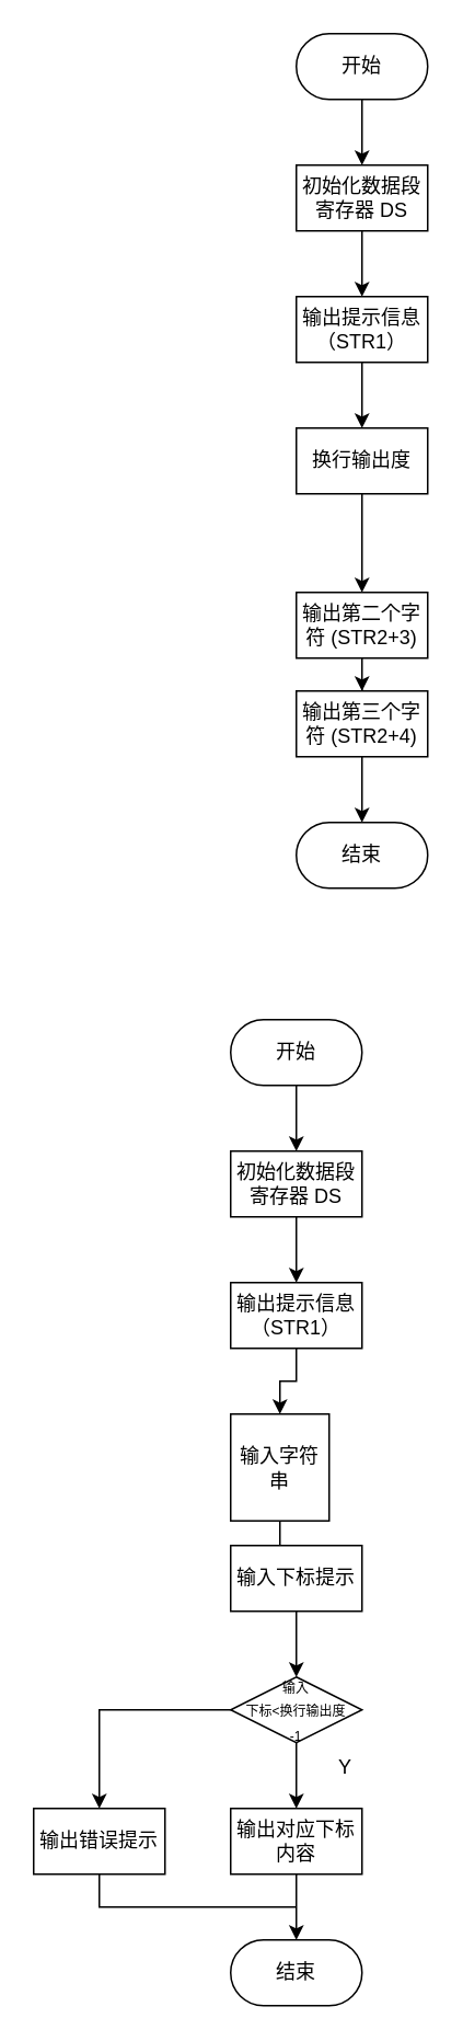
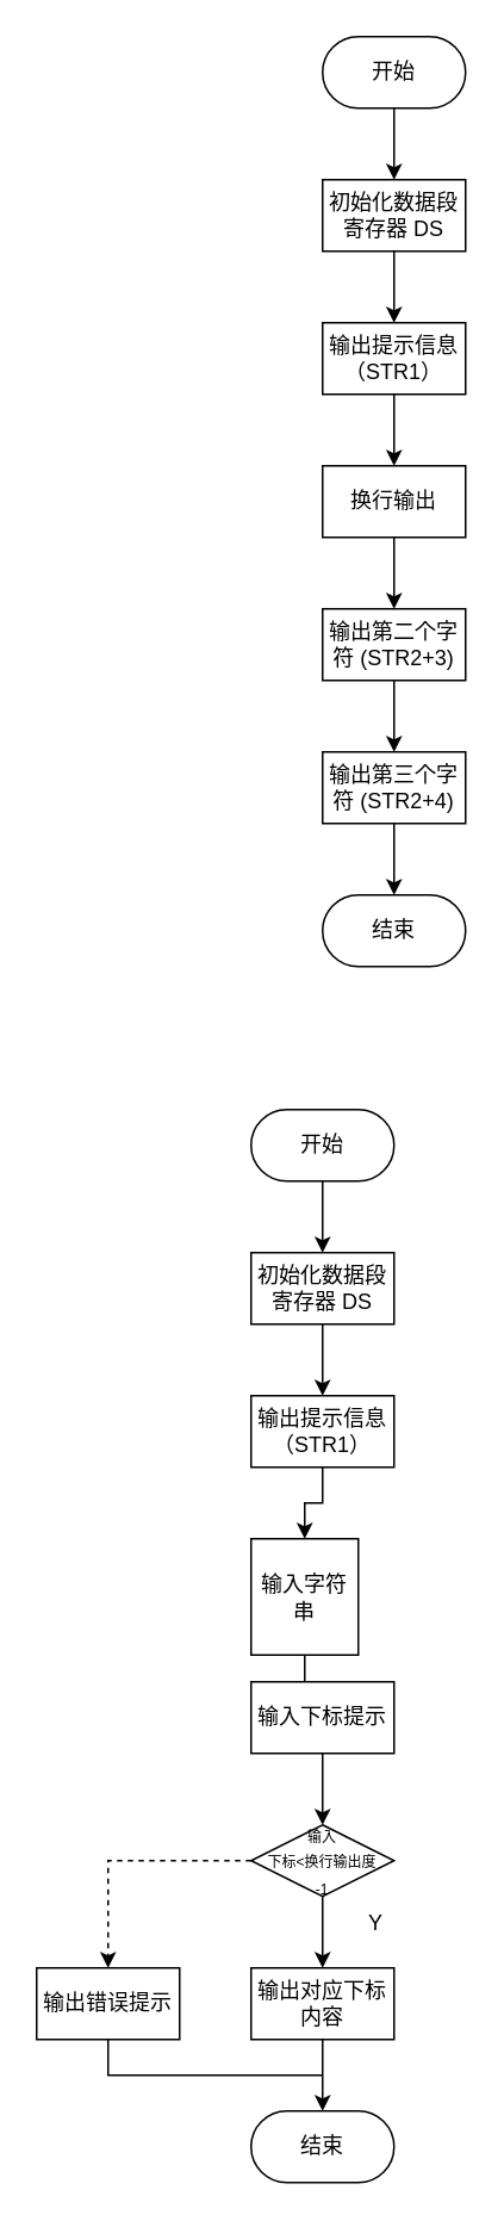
  <mxCell id="0" />
  <mxCell id="1" parent="0" />
  <mxCell id="2" style="edgeStyle=orthogonalEdgeStyle;rounded=0;orthogonalLoop=1;jettySize=auto;html=1;entryX=0.5;entryY=0;entryDx=0;entryDy=0;" parent="1" source="3" target="5" edge="1"><mxGeometry relative="1" as="geometry" /></mxCell>
  <mxCell id="3" value="开始" style="rounded=1;whiteSpace=wrap;html=1;arcSize=50;" parent="1" vertex="1"><mxGeometry x="180" y="20" width="80" height="40" as="geometry" /></mxCell>
  <mxCell id="4" style="edgeStyle=orthogonalEdgeStyle;rounded=0;orthogonalLoop=1;jettySize=auto;html=1;entryX=0.5;entryY=0;entryDx=0;entryDy=0;" parent="1" source="5" target="7" edge="1"><mxGeometry relative="1" as="geometry" /></mxCell>
  <mxCell id="5" value="初始化数据段寄存器 DS" style="rounded=0;whiteSpace=wrap;html=1;" parent="1" vertex="1"><mxGeometry x="180" y="100" width="80" height="40" as="geometry" /></mxCell>
  <mxCell id="6" style="edgeStyle=orthogonalEdgeStyle;rounded=0;orthogonalLoop=1;jettySize=auto;html=1;" parent="1" source="7" target="9" edge="1"><mxGeometry relative="1" as="geometry" /></mxCell>
  <mxCell id="7" value="输出提示信息（STR1）" style="rounded=0;whiteSpace=wrap;html=1;" parent="1" vertex="1"><mxGeometry x="180" y="180" width="80" height="40" as="geometry" /></mxCell>
  <mxCell id="8" style="edgeStyle=orthogonalEdgeStyle;rounded=0;orthogonalLoop=1;jettySize=auto;html=1;entryX=0.5;entryY=0;entryDx=0;entryDy=0;" parent="1" source="9" target="11" edge="1"><mxGeometry relative="1" as="geometry" /></mxCell>
- <mxCell id="9" value="换行输出度" style="rounded=0;whiteSpace=wrap;html=1;" parent="1" vertex="1"><mxGeometry x="180" y="260" width="80" height="40" as="geometry" /></mxCell>
+ <mxCell id="9" value="换行输出" style="rounded=0;whiteSpace=wrap;html=1;" parent="1" vertex="1"><mxGeometry x="180" y="260" width="80" height="40" as="geometry" /></mxCell>
  <mxCell id="10" style="edgeStyle=orthogonalEdgeStyle;rounded=0;orthogonalLoop=1;jettySize=auto;html=1;entryX=0.5;entryY=0;entryDx=0;entryDy=0;" parent="1" source="11" target="13" edge="1"><mxGeometry relative="1" as="geometry" /></mxCell>
- <mxCell id="11" value="输出第二个字符 (STR2+3)" style="rounded=0;whiteSpace=wrap;html=1;" parent="1" vertex="1"><mxGeometry x="180" y="360" width="80" height="40" as="geometry" /></mxCell>
+ <mxCell id="11" value="输出第二个字符 (STR2+3)" style="rounded=0;whiteSpace=wrap;html=1;" parent="1" vertex="1"><mxGeometry x="180" y="340" width="80" height="40" as="geometry" /></mxCell>
  <mxCell id="12" style="edgeStyle=orthogonalEdgeStyle;rounded=0;orthogonalLoop=1;jettySize=auto;html=1;" parent="1" source="13" target="14" edge="1"><mxGeometry relative="1" as="geometry" /></mxCell>
  <mxCell id="13" value="输出第三个字符 (STR2+4)" style="rounded=0;whiteSpace=wrap;html=1;" parent="1" vertex="1"><mxGeometry x="180" y="420" width="80" height="40" as="geometry" /></mxCell>
  <mxCell id="14" value="结束" style="rounded=1;whiteSpace=wrap;html=1;arcSize=50;" parent="1" vertex="1"><mxGeometry x="180" y="500" width="80" height="40" as="geometry" /></mxCell>
  <mxCell id="15" style="edgeStyle=orthogonalEdgeStyle;rounded=0;orthogonalLoop=1;jettySize=auto;html=1;entryX=0.5;entryY=0;entryDx=0;entryDy=0;" edge="1" parent="1" source="16" target="18"><mxGeometry relative="1" as="geometry" /></mxCell>
  <mxCell id="16" value="开始" style="rounded=1;whiteSpace=wrap;html=1;arcSize=50;" vertex="1" parent="1"><mxGeometry x="140" y="620" width="80" height="40" as="geometry" /></mxCell>
  <mxCell id="17" style="edgeStyle=orthogonalEdgeStyle;rounded=0;orthogonalLoop=1;jettySize=auto;html=1;entryX=0.5;entryY=0;entryDx=0;entryDy=0;" edge="1" source="18" target="19" parent="1"><mxGeometry relative="1" as="geometry" /></mxCell>
  <mxCell id="18" value="初始化数据段寄存器 DS" style="rounded=0;whiteSpace=wrap;html=1;" vertex="1" parent="1"><mxGeometry x="140" y="700" width="80" height="40" as="geometry" /></mxCell>
  <mxCell id="19" value="输出提示信息（STR1）" style="rounded=0;whiteSpace=wrap;html=1;" vertex="1" parent="1"><mxGeometry x="140" y="780" width="80" height="40" as="geometry" /></mxCell>
  <mxCell id="20" style="edgeStyle=orthogonalEdgeStyle;rounded=0;orthogonalLoop=1;jettySize=auto;html=1;entryX=0.5;entryY=0;entryDx=0;entryDy=0;" edge="1" parent="1" source="21" target="24"><mxGeometry relative="1" as="geometry" /></mxCell>
  <mxCell id="21" value="输入字符串" style="rounded=0;whiteSpace=wrap;html=1;" vertex="1" parent="1"><mxGeometry x="140" y="860" width="60" height="65" as="geometry" /></mxCell>
  <mxCell id="22" style="edgeStyle=orthogonalEdgeStyle;rounded=0;orthogonalLoop=1;jettySize=auto;html=1;entryX=0.5;entryY=0;entryDx=0;entryDy=0;" edge="1" parent="1" source="19" target="21"><mxGeometry relative="1" as="geometry" /></mxCell>
  <mxCell id="23" style="edgeStyle=orthogonalEdgeStyle;rounded=0;orthogonalLoop=1;jettySize=auto;html=1;" edge="1" parent="1" source="24" target="27"><mxGeometry relative="1" as="geometry" /></mxCell>
  <mxCell id="24" value="输入下标提示" style="rounded=0;whiteSpace=wrap;html=1;" vertex="1" parent="1"><mxGeometry x="140" y="940" width="80" height="40" as="geometry" /></mxCell>
  <mxCell id="25" style="edgeStyle=orthogonalEdgeStyle;rounded=0;orthogonalLoop=1;jettySize=auto;html=1;" edge="1" parent="1" source="27"><mxGeometry relative="1" as="geometry"><mxPoint x="180" y="1100" as="targetPoint" /></mxGeometry></mxCell>
- <mxCell id="26" style="edgeStyle=orthogonalEdgeStyle;rounded=0;orthogonalLoop=1;jettySize=auto;html=1;entryX=0.5;entryY=0;entryDx=0;entryDy=0;" edge="1" parent="1" source="27" target="32"><mxGeometry relative="1" as="geometry" /></mxCell>
+ <mxCell id="26" style="edgeStyle=orthogonalEdgeStyle;rounded=0;orthogonalLoop=1;jettySize=auto;html=1;entryX=0.5;entryY=0;entryDx=0;entryDy=0;dashed=1;" edge="1" parent="1" source="27" target="32"><mxGeometry relative="1" as="geometry" /></mxCell>
  <mxCell id="27" value="&lt;font style=&quot;font-size: 8px;&quot;&gt;输入&lt;/font&gt;&lt;div&gt;&lt;font style=&quot;font-size: 8px;&quot;&gt;下&lt;/font&gt;&lt;font style=&quot;background-color: initial; font-size: 8px;&quot;&gt;标&amp;lt;换行输出&lt;/font&gt;&lt;span style=&quot;background-color: initial; font-size: 8px;&quot;&gt;度&lt;/span&gt;&lt;div&gt;&lt;span style=&quot;font-size: 8px; background-color: initial;&quot;&gt;-1&lt;/span&gt;&lt;/div&gt;&lt;/div&gt;" style="rhombus;whiteSpace=wrap;html=1;" vertex="1" parent="1"><mxGeometry x="140" y="1020" width="80" height="40" as="geometry" /></mxCell>
  <mxCell id="28" style="edgeStyle=orthogonalEdgeStyle;rounded=0;orthogonalLoop=1;jettySize=auto;html=1;entryX=0.5;entryY=0;entryDx=0;entryDy=0;" edge="1" parent="1" source="29" target="30"><mxGeometry relative="1" as="geometry" /></mxCell>
  <mxCell id="29" value="输出对应下标内容" style="rounded=0;whiteSpace=wrap;html=1;" vertex="1" parent="1"><mxGeometry x="140" y="1100" width="80" height="40" as="geometry" /></mxCell>
  <mxCell id="30" value="结束" style="rounded=1;whiteSpace=wrap;html=1;arcSize=50;" vertex="1" parent="1"><mxGeometry x="140" y="1180" width="80" height="40" as="geometry" /></mxCell>
  <mxCell id="31" value="Y" style="text;html=1;align=center;verticalAlign=middle;whiteSpace=wrap;rounded=0;" vertex="1" parent="1"><mxGeometry x="180" y="1060" width="60" height="30" as="geometry" /></mxCell>
  <mxCell id="32" value="输出错误提示" style="rounded=0;whiteSpace=wrap;html=1;" vertex="1" parent="1"><mxGeometry x="20" y="1100" width="80" height="40" as="geometry" /></mxCell>
  <mxCell id="33" value="" style="endArrow=none;html=1;rounded=0;exitX=0.5;exitY=1;exitDx=0;exitDy=0;" edge="1" parent="1" source="32"><mxGeometry width="50" height="50" relative="1" as="geometry"><mxPoint x="60" y="1160" as="sourcePoint" /><mxPoint x="180" y="1160" as="targetPoint" /><Array as="points"><mxPoint x="60" y="1160" /></Array></mxGeometry></mxCell>
